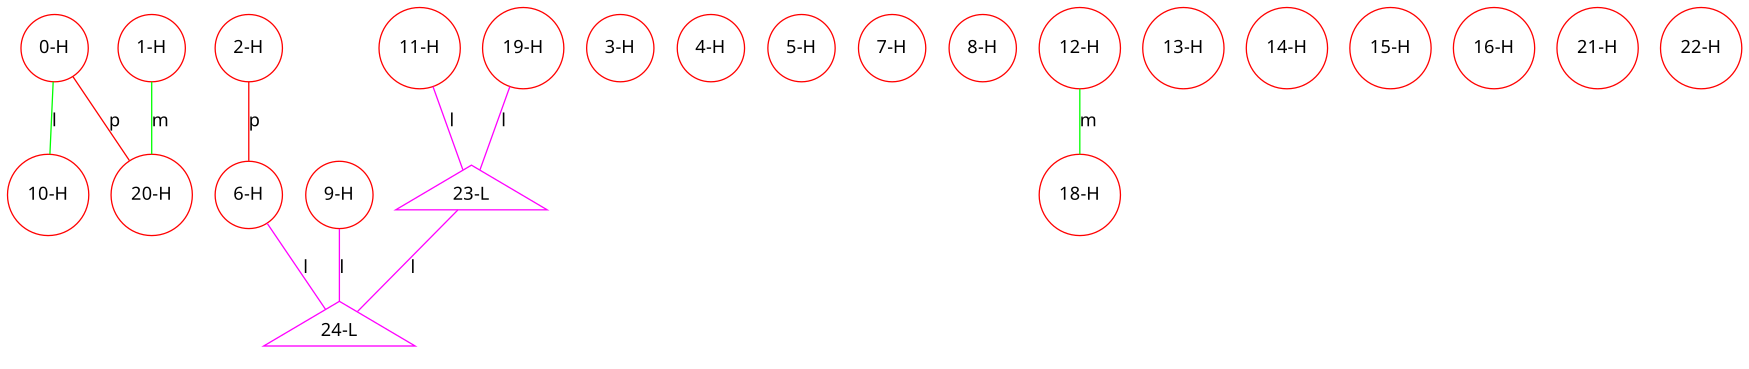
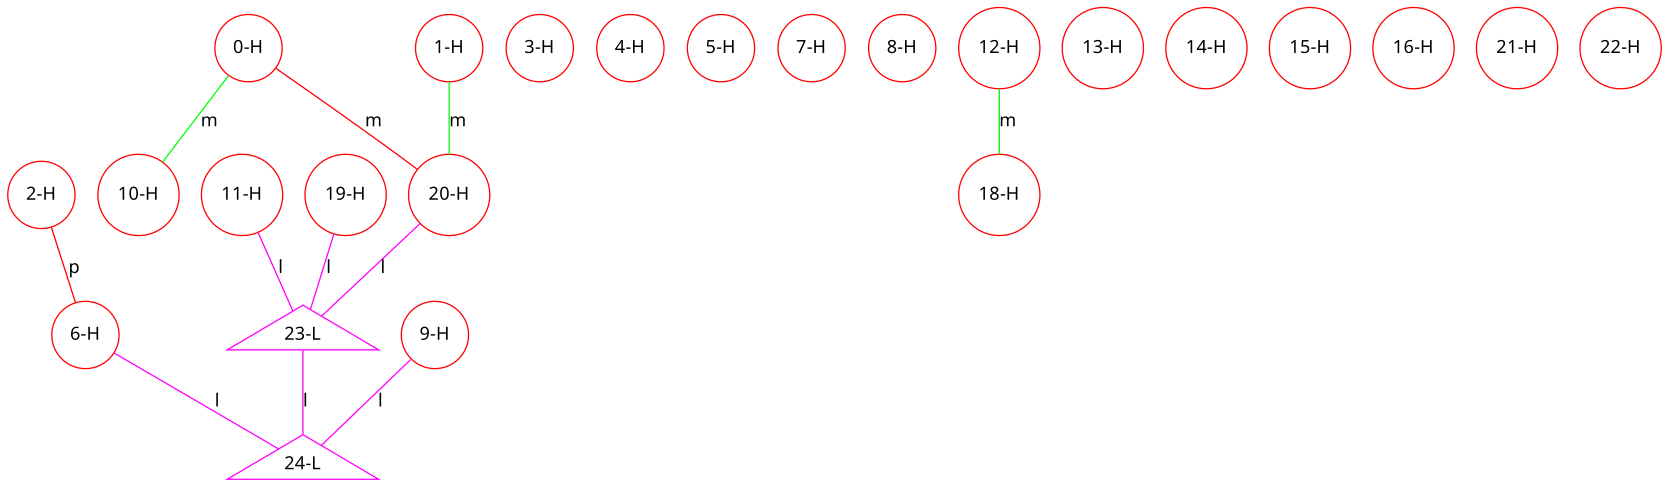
  graph {
    fontname="Noto Sans"
    node [color=red fontname="Noto Sans" shape=circle]
    edge [color=magenta fontname="Noto Sans"]
    n1 [label="0-H"]
    n2 [label="10-H"]
    n3 [label="20-H"]
    n4 [color=magenta label="23-L" shape=triangle]
    n5 [color=magenta label="24-L" shape=triangle]
    n6 [label="1-H"]
    n7 [label="2-H"]
    n8 [label="6-H"]
    n9 [label="3-H"]
    n10 [label="4-H"]
    n11 [label="5-H"]
    n12 [label="7-H"]
    n13 [label="8-H"]
    n14 [label="9-H"]
    n15 [label="11-H"]
    n16 [label="12-H"]
    n17 [label="18-H"]
    n18 [label="13-H"]
    n19 [label="14-H"]
    n20 [label="15-H"]
    n21 [label="16-H"]
    n22 [label="19-H"]
    n23 [label="21-H"]
    n24 [label="22-H"]
-   n1 -- n2 [color=green label=l]
-   n1 -- n3 [color=red label=p]
+   n1 -- n2 [color=green label=m]
+   n1 -- n3 [color=red label=m]
+   n3 -- n4 [label=l]
    n4 -- n5 [label=l]
    n6 -- n3 [color=green label=m]
    n7 -- n8 [color=red label=p]
    n8 -- n5 [label=l]
    n14 -- n5 [label=l]
    n15 -- n4 [label=l]
    n16 -- n17 [color=green label=m]
    n22 -- n4 [label=l]
  }
